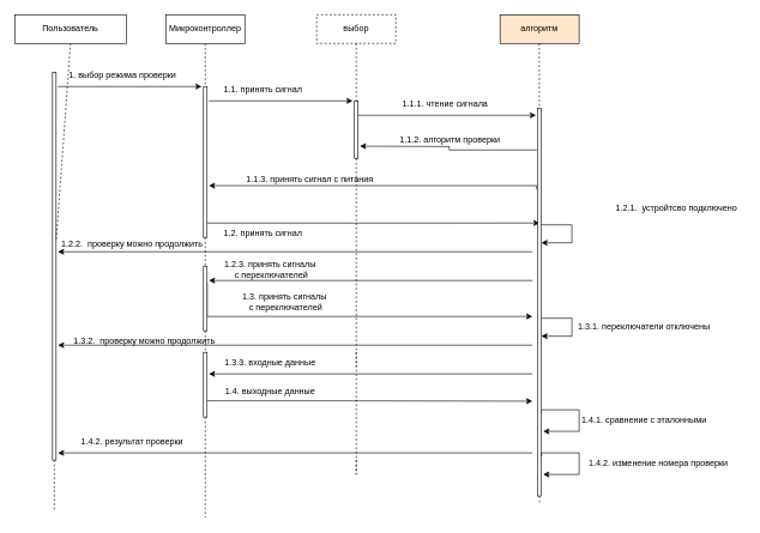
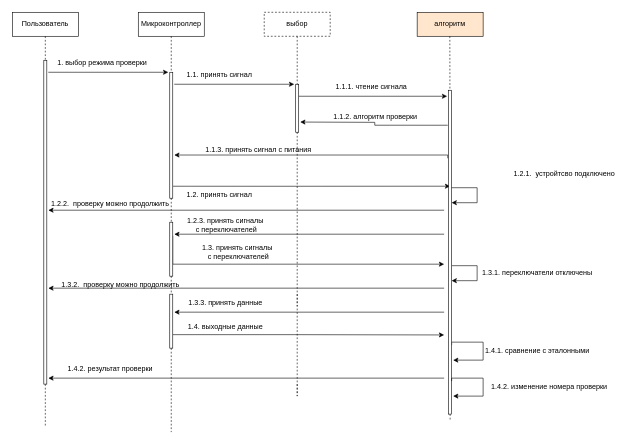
  <mxCell id="0" />
  <mxCell id="1" parent="0" />
  <mxCell id="2" style="edgeStyle=none;rounded=0;orthogonalLoop=1;jettySize=auto;html=1;exitX=0.5;exitY=1;exitDx=0;exitDy=0;dashed=1;endArrow=none;endFill=0;startArrow=none;" parent="1" source="7" edge="1"><mxGeometry relative="1" as="geometry"><mxPoint x="75" y="710" as="targetPoint" /></mxGeometry></mxCell>
- <mxCell id="3" value="Пользователь" style="rounded=0;whiteSpace=wrap;html=1;" parent="1" vertex="1"><mxGeometry x="20" y="20" width="155" height="40" as="geometry" /></mxCell>
+ <mxCell id="3" value="Пользователь" style="rounded=0;whiteSpace=wrap;html=1;" parent="1" vertex="1"><mxGeometry x="20" y="20" width="110" height="40" as="geometry" /></mxCell>
  <mxCell id="4" style="edgeStyle=none;rounded=0;orthogonalLoop=1;jettySize=auto;html=1;exitX=0.5;exitY=1;exitDx=0;exitDy=0;dashed=1;endArrow=none;endFill=0;startArrow=none;" parent="1" source="39" edge="1"><mxGeometry relative="1" as="geometry"><mxPoint x="285" y="720" as="targetPoint" /></mxGeometry></mxCell>
  <mxCell id="5" value="Микроконтроллер" style="rounded=0;whiteSpace=wrap;html=1;" parent="1" vertex="1"><mxGeometry x="230" y="20" width="110" height="40" as="geometry" /></mxCell>
  <mxCell id="6" value="выбор" style="rounded=0;whiteSpace=wrap;html=1;dashed=1;" parent="1" vertex="1"><mxGeometry x="440" y="20" width="110" height="40" as="geometry" /></mxCell>
  <mxCell id="7" value="" style="rounded=0;whiteSpace=wrap;html=1;" parent="1" vertex="1"><mxGeometry x="72.5" y="100" width="5" height="540" as="geometry" /></mxCell>
  <mxCell id="8" value="" style="edgeStyle=none;rounded=0;orthogonalLoop=1;jettySize=auto;html=1;exitX=0.5;exitY=1;exitDx=0;exitDy=0;dashed=1;endArrow=none;endFill=0;" parent="1" source="3" target="7" edge="1"><mxGeometry relative="1" as="geometry"><mxPoint x="75" y="483" as="targetPoint" /><mxPoint x="75" y="60" as="sourcePoint" /></mxGeometry></mxCell>
  <mxCell id="9" value="" style="endArrow=classic;html=1;rounded=0;" parent="1" edge="1"><mxGeometry width="50" height="50" relative="1" as="geometry"><mxPoint x="80" y="120" as="sourcePoint" /><mxPoint x="280" y="120" as="targetPoint" /></mxGeometry></mxCell>
  <mxCell id="10" value="1. выбор режима проверки" style="text;html=1;strokeColor=none;fillColor=none;align=center;verticalAlign=middle;whiteSpace=wrap;rounded=0;" parent="1" vertex="1"><mxGeometry x="80" y="90" width="180" height="30" as="geometry" /></mxCell>
  <mxCell id="11" style="edgeStyle=orthogonalEdgeStyle;rounded=0;orthogonalLoop=1;jettySize=auto;html=1;exitX=1.1;exitY=0.905;exitDx=0;exitDy=0;endArrow=classic;endFill=1;exitPerimeter=0;" parent="1" source="12" edge="1"><mxGeometry relative="1" as="geometry"><mxPoint x="750" y="310" as="targetPoint" /><Array as="points"><mxPoint x="490" y="310" /></Array></mxGeometry></mxCell>
  <mxCell id="12" value="" style="rounded=0;whiteSpace=wrap;html=1;" parent="1" vertex="1"><mxGeometry x="282.5" y="120" width="5" height="210" as="geometry" /></mxCell>
  <mxCell id="13" value="" style="edgeStyle=none;rounded=0;orthogonalLoop=1;jettySize=auto;html=1;exitX=0.5;exitY=1;exitDx=0;exitDy=0;dashed=1;endArrow=none;endFill=0;" parent="1" source="5" target="12" edge="1"><mxGeometry relative="1" as="geometry"><mxPoint x="285" y="545" as="targetPoint" /><mxPoint x="285" y="60" as="sourcePoint" /></mxGeometry></mxCell>
  <mxCell id="14" value="" style="endArrow=classic;html=1;rounded=0;" parent="1" edge="1"><mxGeometry width="50" height="50" relative="1" as="geometry"><mxPoint x="290" y="140" as="sourcePoint" /><mxPoint x="490" y="140" as="targetPoint" /></mxGeometry></mxCell>
  <mxCell id="15" value="1.1. принять сигнал" style="text;html=1;align=center;verticalAlign=middle;resizable=0;points=[];autosize=1;strokeColor=none;fillColor=none;" parent="1" vertex="1"><mxGeometry x="300" y="110" width="130" height="30" as="geometry" /></mxCell>
  <mxCell id="16" style="edgeStyle=orthogonalEdgeStyle;rounded=0;orthogonalLoop=1;jettySize=auto;html=1;exitX=1;exitY=0.25;exitDx=0;exitDy=0;endArrow=classic;endFill=1;" parent="1" source="17" edge="1"><mxGeometry relative="1" as="geometry"><mxPoint x="745" y="160" as="targetPoint" /><Array as="points"><mxPoint x="498" y="160" /></Array></mxGeometry></mxCell>
  <mxCell id="17" value="" style="rounded=0;whiteSpace=wrap;html=1;" parent="1" vertex="1"><mxGeometry x="492.5" y="140" width="5" height="80" as="geometry" /></mxCell>
  <mxCell id="18" value="" style="edgeStyle=none;rounded=0;orthogonalLoop=1;jettySize=auto;html=1;exitX=0.5;exitY=1;exitDx=0;exitDy=0;dashed=1;endArrow=none;endFill=0;" parent="1" source="6" target="17" edge="1"><mxGeometry relative="1" as="geometry"><mxPoint x="495" y="917" as="targetPoint" /><mxPoint x="495" y="60" as="sourcePoint" /></mxGeometry></mxCell>
  <mxCell id="19" value="1.1.1. чтение сигнала&amp;nbsp;" style="text;html=1;align=center;verticalAlign=middle;resizable=0;points=[];autosize=1;strokeColor=none;fillColor=none;" parent="1" vertex="1"><mxGeometry x="545" y="130" width="150" height="30" as="geometry" /></mxCell>
  <mxCell id="20" style="edgeStyle=orthogonalEdgeStyle;rounded=0;orthogonalLoop=1;jettySize=auto;html=1;exitX=-0.3;exitY=0.21;exitDx=0;exitDy=0;endArrow=classic;endFill=1;exitPerimeter=0;" parent="1" source="53" edge="1"><mxGeometry relative="1" as="geometry"><mxPoint x="290" y="258" as="targetPoint" /><mxPoint x="492.5" y="257.5" as="sourcePoint" /><Array as="points"><mxPoint x="746" y="258" /></Array></mxGeometry></mxCell>
  <mxCell id="21" value="" style="edgeStyle=none;rounded=0;orthogonalLoop=1;jettySize=auto;html=1;exitX=0.5;exitY=1;exitDx=0;exitDy=0;dashed=1;endArrow=none;endFill=0;startArrow=none;" parent="1" source="17" edge="1"><mxGeometry relative="1" as="geometry"><mxPoint x="495" y="220" as="targetPoint" /><mxPoint x="495" y="190" as="sourcePoint" /></mxGeometry></mxCell>
  <mxCell id="22" value="1.1.2. алгоритм проверки" style="text;html=1;align=center;verticalAlign=middle;resizable=0;points=[];autosize=1;strokeColor=none;fillColor=none;" parent="1" vertex="1"><mxGeometry x="545" y="180" width="160" height="30" as="geometry" /></mxCell>
  <mxCell id="23" value="1.2. принять сигнал" style="text;html=1;align=center;verticalAlign=middle;resizable=0;points=[];autosize=1;strokeColor=none;fillColor=none;" parent="1" vertex="1"><mxGeometry x="300" y="310" width="130" height="30" as="geometry" /></mxCell>
  <mxCell id="24" style="edgeStyle=orthogonalEdgeStyle;rounded=0;orthogonalLoop=1;jettySize=auto;html=1;endArrow=classic;endFill=1;" parent="1" edge="1"><mxGeometry relative="1" as="geometry"><mxPoint x="80" y="350" as="targetPoint" /><Array as="points"><mxPoint x="740" y="350" /><mxPoint x="740" y="350" /></Array><mxPoint x="740" y="350" as="sourcePoint" /></mxGeometry></mxCell>
  <mxCell id="25" value="" style="edgeStyle=none;rounded=0;orthogonalLoop=1;jettySize=auto;html=1;dashed=1;endArrow=none;endFill=0;startArrow=none;" parent="1" edge="1"><mxGeometry relative="1" as="geometry"><mxPoint x="495" y="510" as="targetPoint" /><mxPoint x="495" y="220" as="sourcePoint" /></mxGeometry></mxCell>
  <mxCell id="26" value="1.2.1.&amp;nbsp; устройтсво подключено" style="text;html=1;align=center;verticalAlign=middle;resizable=0;points=[];autosize=1;strokeColor=none;fillColor=none;" parent="1" vertex="1"><mxGeometry x="845" y="275" width="190" height="30" as="geometry" /></mxCell>
  <mxCell id="27" value="1.2.2.&amp;nbsp; проверку можно продолжить" style="text;html=1;align=center;verticalAlign=middle;resizable=0;points=[];autosize=1;strokeColor=none;fillColor=none;" parent="1" vertex="1"><mxGeometry x="72.5" y="325" width="220" height="30" as="geometry" /></mxCell>
  <mxCell id="28" style="edgeStyle=orthogonalEdgeStyle;rounded=0;orthogonalLoop=1;jettySize=auto;html=1;exitX=1;exitY=0.25;exitDx=0;exitDy=0;endArrow=classic;endFill=1;" parent="1" source="29" edge="1"><mxGeometry relative="1" as="geometry"><mxPoint x="740" y="440" as="targetPoint" /><Array as="points"><mxPoint x="288" y="440" /><mxPoint x="490" y="440" /></Array></mxGeometry></mxCell>
  <mxCell id="29" value="" style="rounded=0;whiteSpace=wrap;html=1;" parent="1" vertex="1"><mxGeometry x="282.5" y="370" width="5" height="90" as="geometry" /></mxCell>
  <mxCell id="30" value="" style="edgeStyle=none;rounded=0;orthogonalLoop=1;jettySize=auto;html=1;exitX=0.5;exitY=1;exitDx=0;exitDy=0;dashed=1;endArrow=none;endFill=0;startArrow=none;" parent="1" source="12" target="29" edge="1"><mxGeometry relative="1" as="geometry"><mxPoint x="285" y="545" as="targetPoint" /><mxPoint x="285" y="330" as="sourcePoint" /></mxGeometry></mxCell>
  <mxCell id="31" style="edgeStyle=orthogonalEdgeStyle;rounded=0;orthogonalLoop=1;jettySize=auto;html=1;endArrow=classic;endFill=1;" parent="1" edge="1"><mxGeometry relative="1" as="geometry"><mxPoint x="290" y="390" as="targetPoint" /><mxPoint x="740" y="390" as="sourcePoint" /></mxGeometry></mxCell>
  <mxCell id="32" value="1.2.3. принять сигналы&lt;br&gt;&amp;nbsp;с переключателей" style="text;html=1;align=center;verticalAlign=middle;resizable=0;points=[];autosize=1;strokeColor=none;fillColor=none;" parent="1" vertex="1"><mxGeometry x="300" y="355" width="150" height="40" as="geometry" /></mxCell>
  <mxCell id="33" style="edgeStyle=orthogonalEdgeStyle;rounded=0;orthogonalLoop=1;jettySize=auto;html=1;exitX=1;exitY=0.25;exitDx=0;exitDy=0;endArrow=classic;endFill=1;entryX=1;entryY=0.75;entryDx=0;entryDy=0;" parent="1" edge="1"><mxGeometry relative="1" as="geometry"><mxPoint x="752.5" y="467.5" as="targetPoint" /><mxPoint x="752.5" y="442.5" as="sourcePoint" /><Array as="points"><mxPoint x="795" y="443" /><mxPoint x="795" y="468" /></Array></mxGeometry></mxCell>
  <mxCell id="34" value="1.3. принять сигналы&lt;br&gt;&amp;nbsp;с переключателей" style="text;html=1;align=center;verticalAlign=middle;resizable=0;points=[];autosize=1;strokeColor=none;fillColor=none;" parent="1" vertex="1"><mxGeometry x="325" y="400" width="140" height="40" as="geometry" /></mxCell>
  <mxCell id="35" value="1.3.1. переключатели отключены" style="text;html=1;align=center;verticalAlign=middle;resizable=0;points=[];autosize=1;strokeColor=none;fillColor=none;" parent="1" vertex="1"><mxGeometry x="790" y="440" width="210" height="30" as="geometry" /></mxCell>
  <mxCell id="36" style="edgeStyle=orthogonalEdgeStyle;rounded=0;orthogonalLoop=1;jettySize=auto;html=1;endArrow=classic;endFill=1;" parent="1" edge="1"><mxGeometry relative="1" as="geometry"><mxPoint x="80" y="480" as="targetPoint" /><mxPoint x="740" y="480" as="sourcePoint" /><Array as="points"><mxPoint x="740" y="480" /></Array></mxGeometry></mxCell>
  <mxCell id="37" value="1.3.2.&amp;nbsp; проверку можно продолжить" style="text;html=1;align=center;verticalAlign=middle;resizable=0;points=[];autosize=1;strokeColor=none;fillColor=none;" parent="1" vertex="1"><mxGeometry x="90" y="460" width="220" height="30" as="geometry" /></mxCell>
  <mxCell id="38" style="edgeStyle=orthogonalEdgeStyle;rounded=0;orthogonalLoop=1;jettySize=auto;html=1;exitX=1;exitY=0.75;exitDx=0;exitDy=0;endArrow=classic;endFill=1;" parent="1" source="39" edge="1"><mxGeometry relative="1" as="geometry"><mxPoint x="740" y="558" as="targetPoint" /><Array as="points"><mxPoint x="490" y="558" /></Array></mxGeometry></mxCell>
  <mxCell id="39" value="" style="rounded=0;whiteSpace=wrap;html=1;" parent="1" vertex="1"><mxGeometry x="282.5" y="490" width="5" height="90" as="geometry" /></mxCell>
  <mxCell id="40" value="" style="edgeStyle=none;rounded=0;orthogonalLoop=1;jettySize=auto;html=1;exitX=0.5;exitY=1;exitDx=0;exitDy=0;dashed=1;endArrow=none;endFill=0;startArrow=none;" parent="1" source="29" target="39" edge="1"><mxGeometry relative="1" as="geometry"><mxPoint x="285" y="545" as="targetPoint" /><mxPoint x="285" y="460" as="sourcePoint" /></mxGeometry></mxCell>
  <mxCell id="41" style="edgeStyle=orthogonalEdgeStyle;rounded=0;orthogonalLoop=1;jettySize=auto;html=1;endArrow=classic;endFill=1;" parent="1" edge="1"><mxGeometry relative="1" as="geometry"><mxPoint x="290" y="520" as="targetPoint" /><mxPoint x="740" y="520" as="sourcePoint" /><Array as="points"><mxPoint x="290" y="520" /></Array></mxGeometry></mxCell>
  <mxCell id="42" style="edgeStyle=orthogonalEdgeStyle;rounded=0;orthogonalLoop=1;jettySize=auto;html=1;exitX=1;exitY=0.5;exitDx=0;exitDy=0;endArrow=classic;endFill=1;" parent="1" edge="1"><mxGeometry relative="1" as="geometry"><mxPoint x="755" y="600" as="targetPoint" /><Array as="points"><mxPoint x="805" y="570" /></Array><mxPoint x="752.5" y="575" as="sourcePoint" /></mxGeometry></mxCell>
  <mxCell id="43" style="edgeStyle=orthogonalEdgeStyle;rounded=0;orthogonalLoop=1;jettySize=auto;html=1;endArrow=classic;endFill=1;" parent="1" edge="1"><mxGeometry relative="1" as="geometry"><mxPoint x="80" y="630" as="targetPoint" /><Array as="points" /><mxPoint x="740" y="630" as="sourcePoint" /></mxGeometry></mxCell>
  <mxCell id="44" value="" style="edgeStyle=none;rounded=0;orthogonalLoop=1;jettySize=auto;html=1;exitX=0.5;exitY=1;exitDx=0;exitDy=0;dashed=1;endArrow=none;endFill=0;startArrow=none;" parent="1" edge="1"><mxGeometry relative="1" as="geometry"><mxPoint x="495" y="660" as="targetPoint" /><mxPoint x="495" y="490" as="sourcePoint" /></mxGeometry></mxCell>
- <mxCell id="45" value="1.3.3. входные данные" style="text;html=1;align=center;verticalAlign=middle;resizable=0;points=[];autosize=1;strokeColor=none;fillColor=none;" parent="1" vertex="1"><mxGeometry x="300" y="490" width="150" height="30" as="geometry" /></mxCell>
+ <mxCell id="45" value="1.3.3. принять данные" style="text;html=1;align=center;verticalAlign=middle;resizable=0;points=[];autosize=1;strokeColor=none;fillColor=none;" parent="1" vertex="1"><mxGeometry x="300" y="490" width="150" height="30" as="geometry" /></mxCell>
  <mxCell id="46" value="1.4. выходные данные" style="text;html=1;align=center;verticalAlign=middle;resizable=0;points=[];autosize=1;strokeColor=none;fillColor=none;" parent="1" vertex="1"><mxGeometry x="300" y="530" width="150" height="30" as="geometry" /></mxCell>
  <mxCell id="47" value="1.4.1. сравнение с эталонными" style="text;html=1;align=center;verticalAlign=middle;resizable=0;points=[];autosize=1;strokeColor=none;fillColor=none;" parent="1" vertex="1"><mxGeometry x="795" y="570" width="200" height="30" as="geometry" /></mxCell>
  <mxCell id="48" value="1.4.2. результат проверки" style="text;html=1;align=center;verticalAlign=middle;resizable=0;points=[];autosize=1;strokeColor=none;fillColor=none;" parent="1" vertex="1"><mxGeometry x="97.5" y="600" width="170" height="30" as="geometry" /></mxCell>
  <mxCell id="49" value="" style="edgeStyle=none;rounded=0;orthogonalLoop=1;jettySize=auto;html=1;exitX=0.5;exitY=1;exitDx=0;exitDy=0;dashed=1;endArrow=none;endFill=0;startArrow=none;" parent="1" edge="1"><mxGeometry relative="1" as="geometry"><mxPoint x="495" y="660" as="targetPoint" /><mxPoint x="495" y="640" as="sourcePoint" /></mxGeometry></mxCell>
  <mxCell id="50" value="алгоритм" style="rounded=0;whiteSpace=wrap;html=1;fillColor=#ffe6cc;" vertex="1" parent="1"><mxGeometry x="695" y="20" width="110" height="40" as="geometry" /></mxCell>
  <mxCell id="51" value="" style="edgeStyle=none;rounded=0;orthogonalLoop=1;jettySize=auto;html=1;dashed=1;endArrow=none;endFill=0;startArrow=none;" edge="1" parent="1"><mxGeometry relative="1" as="geometry"><mxPoint x="750" y="700" as="targetPoint" /><mxPoint x="750" y="690" as="sourcePoint" /></mxGeometry></mxCell>
  <mxCell id="52" style="edgeStyle=orthogonalEdgeStyle;rounded=0;orthogonalLoop=1;jettySize=auto;html=1;exitX=-0.3;exitY=0.108;exitDx=0;exitDy=0;exitPerimeter=0;" edge="1" parent="1" source="53"><mxGeometry relative="1" as="geometry"><mxPoint x="500" y="203" as="targetPoint" /></mxGeometry></mxCell>
  <mxCell id="53" value="" style="rounded=0;whiteSpace=wrap;html=1;" vertex="1" parent="1"><mxGeometry x="747.5" y="150" width="5" height="540" as="geometry" /></mxCell>
  <mxCell id="54" value="" style="edgeStyle=none;rounded=0;orthogonalLoop=1;jettySize=auto;html=1;exitX=0.5;exitY=1;exitDx=0;exitDy=0;dashed=1;endArrow=none;endFill=0;" edge="1" parent="1" target="53"><mxGeometry relative="1" as="geometry"><mxPoint x="750" y="700" as="targetPoint" /><mxPoint x="749.5" y="60" as="sourcePoint" /></mxGeometry></mxCell>
  <mxCell id="55" value="1.1.3. принять сигнал с питания" style="text;html=1;align=center;verticalAlign=middle;resizable=0;points=[];autosize=1;strokeColor=none;fillColor=none;" vertex="1" parent="1"><mxGeometry x="330" y="235" width="200" height="30" as="geometry" /></mxCell>
  <mxCell id="56" style="edgeStyle=orthogonalEdgeStyle;rounded=0;orthogonalLoop=1;jettySize=auto;html=1;exitX=1;exitY=0.25;exitDx=0;exitDy=0;endArrow=classic;endFill=1;entryX=1;entryY=0.75;entryDx=0;entryDy=0;" edge="1" parent="1"><mxGeometry relative="1" as="geometry"><mxPoint x="752.5" y="337.5" as="targetPoint" /><mxPoint x="752.5" y="312.5" as="sourcePoint" /><Array as="points"><mxPoint x="795" y="313" /><mxPoint x="795" y="338" /></Array></mxGeometry></mxCell>
  <mxCell id="57" style="edgeStyle=orthogonalEdgeStyle;rounded=0;orthogonalLoop=1;jettySize=auto;html=1;exitX=1;exitY=0.5;exitDx=0;exitDy=0;endArrow=classic;endFill=1;" edge="1" parent="1"><mxGeometry relative="1" as="geometry"><mxPoint x="755" y="660" as="targetPoint" /><Array as="points"><mxPoint x="805" y="630" /></Array><mxPoint x="752.5" y="635" as="sourcePoint" /></mxGeometry></mxCell>
  <mxCell id="58" value="1.4.2. изменение номера проверки" style="text;html=1;align=center;verticalAlign=middle;resizable=0;points=[];autosize=1;strokeColor=none;fillColor=none;" vertex="1" parent="1"><mxGeometry x="805" y="630" width="220" height="30" as="geometry" /></mxCell>
